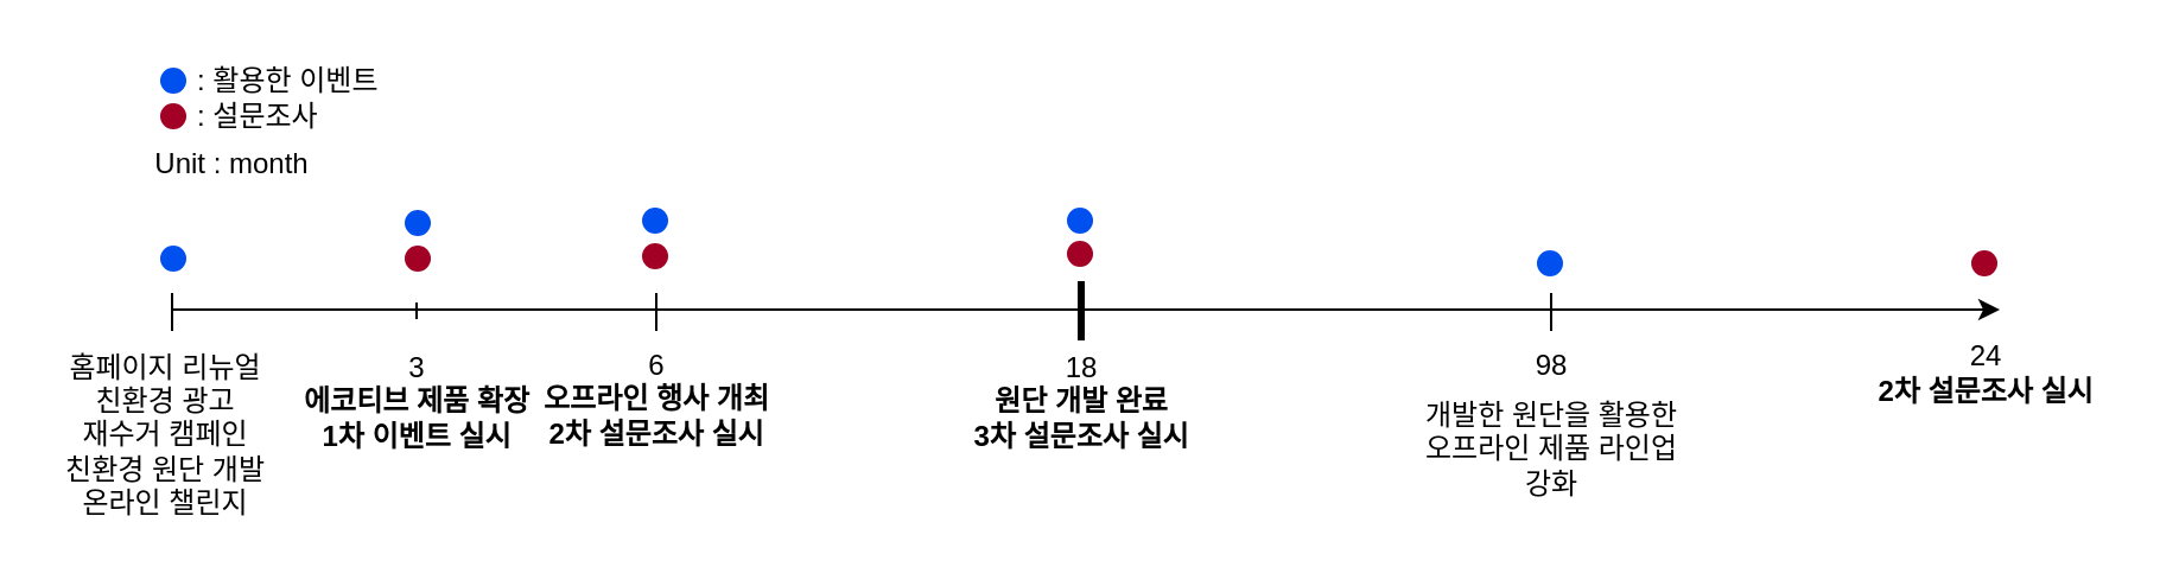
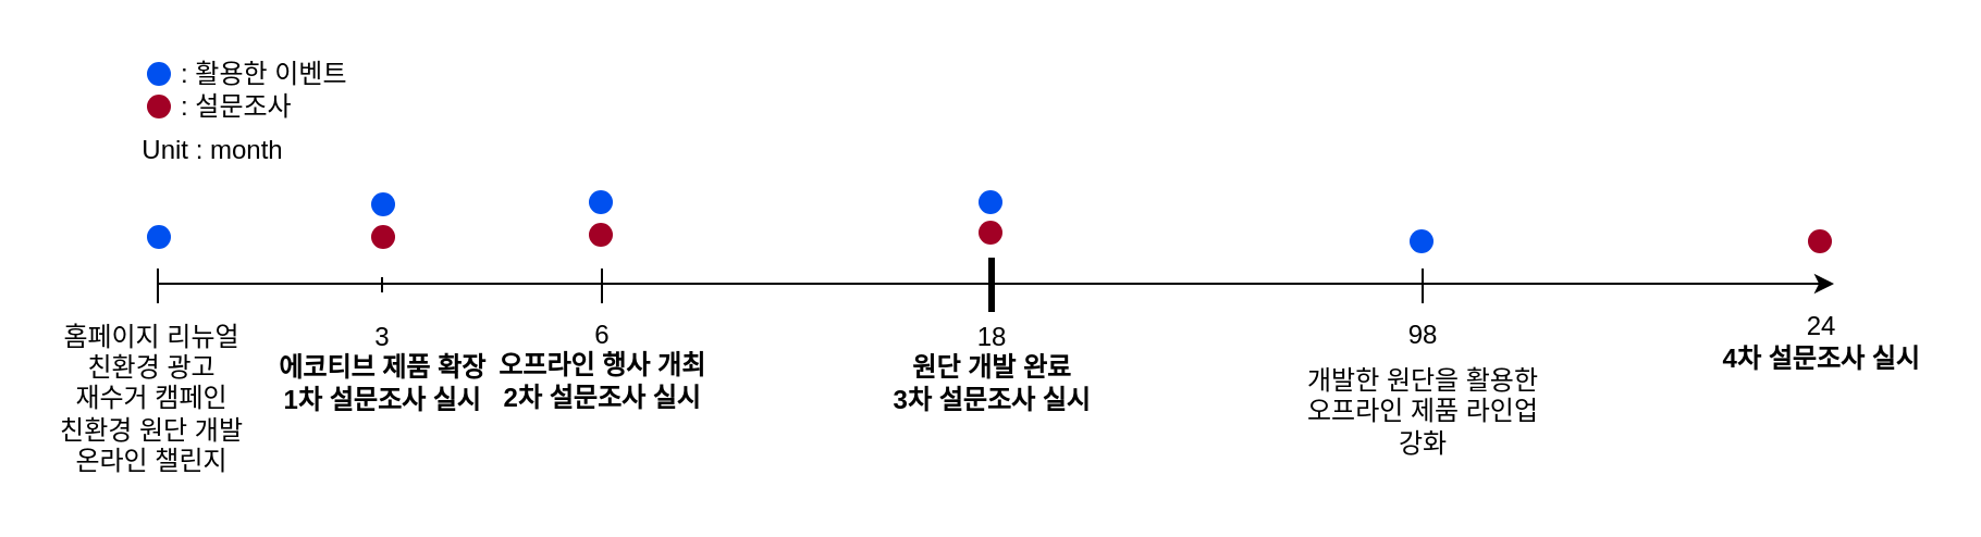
  <mxCell id="0" />
  <mxCell id="1" parent="0" />
  <mxCell id="2" value="" style="endArrow=classic;html=1;rounded=0;strokeColor=#000000;" edge="1" parent="1"><mxGeometry width="50" height="50" relative="1" as="geometry"><mxPoint x="72" y="130" as="sourcePoint" /><mxPoint x="842" y="130" as="targetPoint" /></mxGeometry></mxCell>
  <mxCell id="3" value="" style="endArrow=none;html=1;rounded=0;strokeColor=#000000;strokeWidth=3;" edge="1" parent="1"><mxGeometry width="50" height="50" relative="1" as="geometry"><mxPoint x="455" y="143" as="sourcePoint" /><mxPoint x="455" y="118" as="targetPoint" /></mxGeometry></mxCell>
  <mxCell id="4" value="" style="endArrow=none;html=1;rounded=0;strokeColor=#000000;" edge="1" parent="1"><mxGeometry width="50" height="50" relative="1" as="geometry"><mxPoint x="276" y="139" as="sourcePoint" /><mxPoint x="276" y="123" as="targetPoint" /></mxGeometry></mxCell>
  <mxCell id="5" value="" style="endArrow=none;html=1;rounded=0;strokeColor=#000000;" edge="1" parent="1"><mxGeometry width="50" height="50" relative="1" as="geometry"><mxPoint x="653" y="139" as="sourcePoint" /><mxPoint x="653" y="123" as="targetPoint" /></mxGeometry></mxCell>
  <mxCell id="6" value="&lt;font color=&quot;#000000&quot;&gt;6&lt;br&gt;&lt;/font&gt;&lt;font color=&quot;#000000&quot;&gt;&lt;b&gt;오프라인 행사 개최&lt;br&gt;&lt;/b&gt;&lt;/font&gt;&lt;b style=&quot;color: rgb(0, 0, 0);&quot;&gt;2차 설문조사 실시&lt;/b&gt;&lt;font color=&quot;#000000&quot;&gt;&lt;br&gt;&lt;/font&gt;" style="text;html=1;align=center;verticalAlign=middle;resizable=0;points=[];autosize=1;strokeColor=none;fillColor=none;" vertex="1" parent="1"><mxGeometry x="221.5" y="140" width="108" height="55" as="geometry" /></mxCell>
  <mxCell id="7" value="&lt;font color=&quot;#000000&quot;&gt;98&lt;br&gt;&lt;/font&gt;" style="text;html=1;align=center;verticalAlign=middle;resizable=0;points=[];autosize=1;strokeColor=none;fillColor=none;" vertex="1" parent="1"><mxGeometry x="637" y="141" width="31" height="26" as="geometry" /></mxCell>
  <mxCell id="8" value="" style="endArrow=none;html=1;rounded=0;strokeColor=#000000;" edge="1" parent="1"><mxGeometry width="50" height="50" relative="1" as="geometry"><mxPoint x="175" y="134" as="sourcePoint" /><mxPoint x="175" y="127" as="targetPoint" /></mxGeometry></mxCell>
  <mxCell id="9" value="" style="endArrow=none;html=1;rounded=0;strokeColor=#000000;" edge="1" parent="1"><mxGeometry width="50" height="50" relative="1" as="geometry"><mxPoint x="72" y="139" as="sourcePoint" /><mxPoint x="72" y="123" as="targetPoint" /></mxGeometry></mxCell>
- <mxCell id="10" value="&lt;font color=&quot;#000000&quot;&gt;3&lt;br&gt;&lt;/font&gt;&lt;font color=&quot;#000000&quot;&gt;&lt;b&gt;에코티브 제품 확장&lt;br&gt;&lt;/b&gt;&lt;/font&gt;&lt;b style=&quot;color: rgb(0, 0, 0);&quot;&gt;1차 이벤트 실시&lt;/b&gt;&lt;font color=&quot;#000000&quot;&gt;&lt;br&gt;&lt;/font&gt;" style="text;html=1;align=center;verticalAlign=middle;resizable=0;points=[];autosize=1;strokeColor=none;fillColor=none;" vertex="1" parent="1"><mxGeometry x="120.5" y="141" width="108" height="55" as="geometry" /></mxCell>
+ <mxCell id="10" value="&lt;font color=&quot;#000000&quot;&gt;3&lt;br&gt;&lt;/font&gt;&lt;font color=&quot;#000000&quot;&gt;&lt;b&gt;에코티브 제품 확장&lt;br&gt;&lt;/b&gt;&lt;/font&gt;&lt;b style=&quot;color: rgb(0, 0, 0);&quot;&gt;1차 설문조사 실시&lt;/b&gt;&lt;font color=&quot;#000000&quot;&gt;&lt;br&gt;&lt;/font&gt;" style="text;html=1;align=center;verticalAlign=middle;resizable=0;points=[];autosize=1;strokeColor=none;fillColor=none;" vertex="1" parent="1"><mxGeometry x="120.5" y="141" width="108" height="55" as="geometry" /></mxCell>
  <mxCell id="11" value="&lt;font color=&quot;#000000&quot;&gt;Unit : month&lt;/font&gt;" style="text;html=1;align=center;verticalAlign=middle;resizable=0;points=[];autosize=1;strokeColor=none;fillColor=none;" vertex="1" parent="1"><mxGeometry x="55" y="56" width="83" height="26" as="geometry" /></mxCell>
  <mxCell id="12" value="" style="ellipse;shape=doubleEllipse;whiteSpace=wrap;html=1;aspect=fixed;strokeColor=none;fillColor=#a20025;fontColor=#ffffff;" vertex="1" parent="1"><mxGeometry x="170" y="103" width="11" height="11" as="geometry" /></mxCell>
  <mxCell id="13" value="" style="ellipse;shape=doubleEllipse;whiteSpace=wrap;html=1;aspect=fixed;strokeColor=none;fillColor=#a20025;fontColor=#ffffff;" vertex="1" parent="1"><mxGeometry x="270" y="102" width="11" height="11" as="geometry" /></mxCell>
  <mxCell id="14" value="" style="ellipse;shape=doubleEllipse;whiteSpace=wrap;html=1;aspect=fixed;strokeColor=none;fillColor=#a20025;fontColor=#ffffff;" vertex="1" parent="1"><mxGeometry x="449" y="101" width="11" height="11" as="geometry" /></mxCell>
  <mxCell id="15" value="" style="ellipse;shape=doubleEllipse;whiteSpace=wrap;html=1;aspect=fixed;strokeColor=none;fillColor=#a20025;fontColor=#ffffff;" vertex="1" parent="1"><mxGeometry x="830" y="105" width="11" height="11" as="geometry" /></mxCell>
  <mxCell id="16" value="&lt;font color=&quot;#000000&quot;&gt;18&lt;br&gt;&lt;b&gt;원단 개발 완료&lt;/b&gt;&lt;br&gt;&lt;/font&gt;&lt;b style=&quot;color: rgb(0, 0, 0);&quot;&gt;3차 설문조사 실시&lt;/b&gt;&lt;font color=&quot;#000000&quot;&gt;&lt;br&gt;&lt;/font&gt;" style="text;html=1;align=center;verticalAlign=middle;resizable=0;points=[];autosize=1;strokeColor=none;fillColor=none;" vertex="1" parent="1"><mxGeometry x="402.5" y="141" width="104" height="55" as="geometry" /></mxCell>
- <mxCell id="17" value="&lt;span style=&quot;color: rgb(0, 0, 0);&quot;&gt;24&lt;br&gt;&lt;/span&gt;&lt;b style=&quot;color: rgb(0, 0, 0);&quot;&gt;2차 설문조사 실시&lt;/b&gt;&lt;font color=&quot;#000000&quot;&gt;&lt;br&gt;&lt;/font&gt;" style="text;html=1;align=center;verticalAlign=middle;resizable=0;points=[];autosize=1;strokeColor=none;fillColor=none;" vertex="1" parent="1"><mxGeometry x="783.5" y="136" width="104" height="41" as="geometry" /></mxCell>
+ <mxCell id="17" value="&lt;span style=&quot;color: rgb(0, 0, 0);&quot;&gt;24&lt;br&gt;&lt;/span&gt;&lt;b style=&quot;color: rgb(0, 0, 0);&quot;&gt;4차 설문조사 실시&lt;/b&gt;&lt;font color=&quot;#000000&quot;&gt;&lt;br&gt;&lt;/font&gt;" style="text;html=1;align=center;verticalAlign=middle;resizable=0;points=[];autosize=1;strokeColor=none;fillColor=none;" vertex="1" parent="1"><mxGeometry x="783.5" y="136" width="104" height="41" as="geometry" /></mxCell>
  <mxCell id="18" value="&lt;font color=&quot;#000000&quot;&gt;홈페이지 리뉴얼&lt;br&gt;친환경 광고&lt;br&gt;재수거 캠페인&lt;br&gt;친환경 원단 개발&lt;br&gt;온라인 챌린지&lt;br&gt;&lt;/font&gt;" style="text;html=1;align=center;verticalAlign=middle;resizable=0;points=[];autosize=1;strokeColor=none;fillColor=none;" vertex="1" parent="1"><mxGeometry x="20" y="141" width="97" height="84" as="geometry" /></mxCell>
  <mxCell id="19" value="" style="ellipse;shape=doubleEllipse;whiteSpace=wrap;html=1;aspect=fixed;strokeColor=none;fillColor=#0050ef;fontColor=#ffffff;" vertex="1" parent="1"><mxGeometry x="67" y="103" width="11" height="11" as="geometry" /></mxCell>
  <mxCell id="20" value="" style="ellipse;shape=doubleEllipse;whiteSpace=wrap;html=1;aspect=fixed;strokeColor=none;fillColor=#0050ef;fontColor=#ffffff;" vertex="1" parent="1"><mxGeometry x="170" y="88" width="11" height="11" as="geometry" /></mxCell>
  <mxCell id="21" value="" style="ellipse;shape=doubleEllipse;whiteSpace=wrap;html=1;aspect=fixed;strokeColor=none;fillColor=#0050ef;fontColor=#ffffff;" vertex="1" parent="1"><mxGeometry x="270" y="87" width="11" height="11" as="geometry" /></mxCell>
  <mxCell id="22" value="" style="ellipse;shape=doubleEllipse;whiteSpace=wrap;html=1;aspect=fixed;strokeColor=none;fillColor=#0050ef;fontColor=#ffffff;" vertex="1" parent="1"><mxGeometry x="449" y="87" width="11" height="11" as="geometry" /></mxCell>
  <mxCell id="23" value="" style="ellipse;shape=doubleEllipse;whiteSpace=wrap;html=1;aspect=fixed;strokeColor=none;fillColor=#a20025;fontColor=#ffffff;" vertex="1" parent="1"><mxGeometry x="67" y="43" width="11" height="11" as="geometry" /></mxCell>
  <mxCell id="24" value="" style="ellipse;shape=doubleEllipse;whiteSpace=wrap;html=1;aspect=fixed;strokeColor=none;fillColor=#0050ef;fontColor=#ffffff;" vertex="1" parent="1"><mxGeometry x="67" y="28" width="11" height="11" as="geometry" /></mxCell>
  <mxCell id="25" value="&lt;font color=&quot;#000000&quot;&gt;: 활용한 이벤트&lt;br&gt;&lt;/font&gt;&lt;div style=&quot;&quot;&gt;&lt;span style=&quot;background-color: initial;&quot;&gt;&lt;font color=&quot;#000000&quot;&gt;: 설문조사&amp;nbsp;&lt;/font&gt;&lt;/span&gt;&lt;/div&gt;" style="text;html=1;align=left;verticalAlign=middle;resizable=0;points=[];autosize=1;strokeColor=none;fillColor=none;" vertex="1" parent="1"><mxGeometry x="81" y="20" width="90" height="41" as="geometry" /></mxCell>
  <mxCell id="26" value="" style="ellipse;shape=doubleEllipse;whiteSpace=wrap;html=1;aspect=fixed;strokeColor=none;fillColor=#0050ef;fontColor=#ffffff;" vertex="1" parent="1"><mxGeometry x="647" y="105" width="11" height="11" as="geometry" /></mxCell>
  <mxCell id="27" value="&lt;font color=&quot;#000000&quot;&gt;개발한 원단을 활용한&lt;br&gt;오프라인 제품 라인업&lt;br&gt;강화&lt;br&gt;&lt;/font&gt;" style="text;html=1;align=center;verticalAlign=middle;resizable=0;points=[];autosize=1;strokeColor=none;fillColor=none;" vertex="1" parent="1"><mxGeometry x="593.5" y="161" width="118" height="55" as="geometry" /></mxCell>
